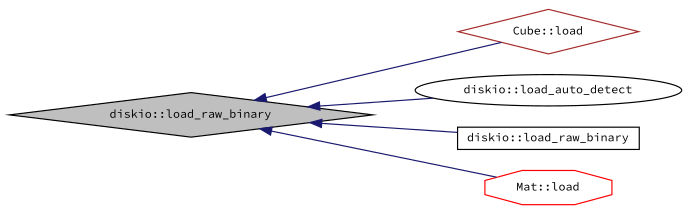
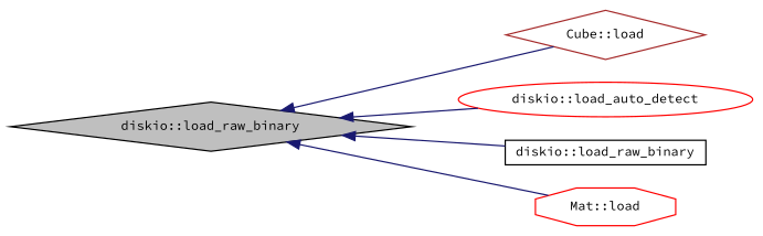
  digraph {
    rankdir=LR
    fontname="Source Code Pro"
    node [color=black fillcolor=white fontname="Source Code Pro" fontsize=10 shape=diamond style=filled]
    edge [color=midnightblue dir=back fontname="Source Code Pro" fontsize=10 labelfontname=Helvetica labelfontsize=10 style=solid]
    n1 [fillcolor=grey75 fontcolor=black height=0.2 label="diskio::load_raw_binary" width=0.4]
    n2 [color=brown height=0.2 label="Cube::load" width=0.4]
-   n3 [height=0.2 label="diskio::load_auto_detect" shape=ellipse width=0.4]
+   n3 [color=red height=0.2 label="diskio::load_auto_detect" shape=ellipse width=0.4]
    n4 [height=0.2 label="diskio::load_raw_binary" shape=box width=0.4]
    n5 [color=red height=0.2 label="Mat::load" shape=octagon width=0.4]
    n1 -> n2
    n1 -> n3
    n1 -> n4
    n1 -> n5
  }
